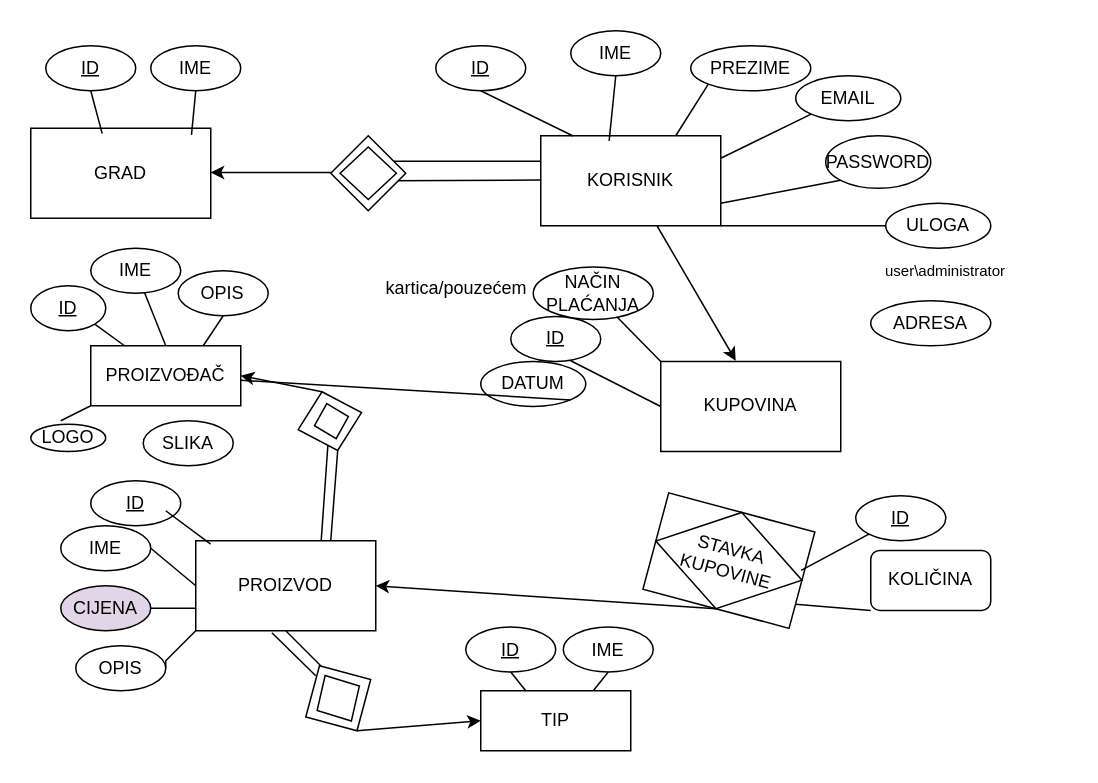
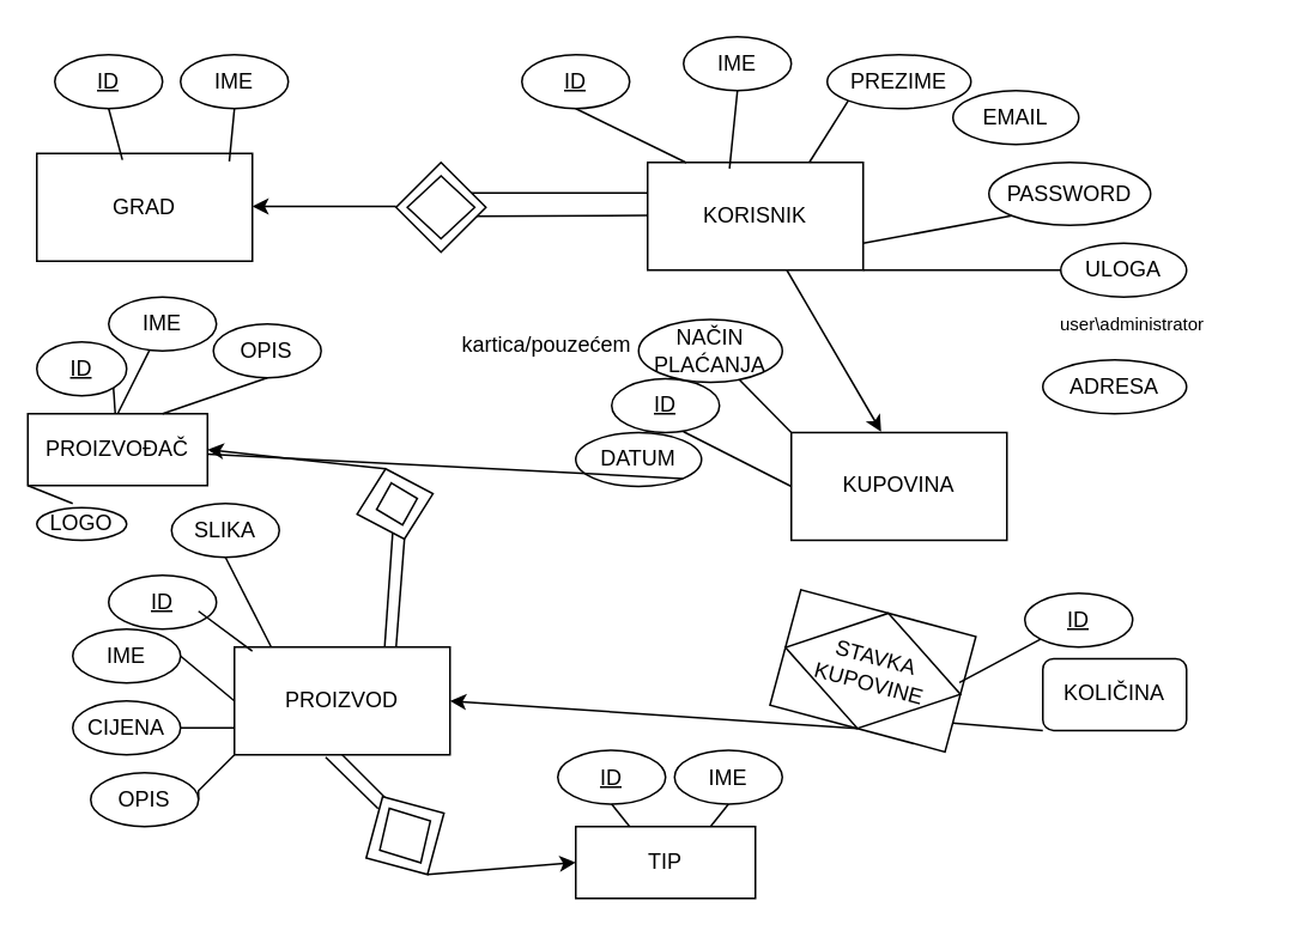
  <mxCell id="0" />
  <mxCell id="1" parent="0" />
  <mxCell id="2" value="KORISNIK" style="rounded=0;whiteSpace=wrap;html=1;" parent="1" vertex="1"><mxGeometry x="360" y="90" width="120" height="60" as="geometry" /></mxCell>
  <mxCell id="3" value="&lt;u&gt;ID&lt;/u&gt;" style="ellipse;whiteSpace=wrap;html=1;" parent="1" vertex="1"><mxGeometry x="290" y="30" width="60" height="30" as="geometry" /></mxCell>
  <mxCell id="4" value="IME" style="ellipse;whiteSpace=wrap;html=1;" parent="1" vertex="1"><mxGeometry x="380" y="20" width="60" height="30" as="geometry" /></mxCell>
  <mxCell id="5" value="PREZIME" style="ellipse;whiteSpace=wrap;html=1;" parent="1" vertex="1"><mxGeometry x="460" y="30" width="80" height="30" as="geometry" /></mxCell>
  <mxCell id="6" value="EMAIL" style="ellipse;whiteSpace=wrap;html=1;" parent="1" vertex="1"><mxGeometry x="530" y="50" width="70" height="30" as="geometry" /></mxCell>
- <mxCell id="7" value="PASSWORD" style="ellipse;whiteSpace=wrap;html=1;" parent="1" vertex="1"><mxGeometry x="550" y="90" width="70" height="35" as="geometry" /></mxCell>
+ <mxCell id="7" value="PASSWORD" style="ellipse;whiteSpace=wrap;html=1;" parent="1" vertex="1"><mxGeometry x="550" y="90" width="90" height="35" as="geometry" /></mxCell>
  <mxCell id="8" value="ULOGA" style="ellipse;whiteSpace=wrap;html=1;" parent="1" vertex="1"><mxGeometry x="590" y="135" width="70" height="30" as="geometry" /></mxCell>
  <mxCell id="9" value="&lt;font style=&quot;font-size: 10px;&quot;&gt;user\administrator&lt;/font&gt;" style="text;html=1;align=center;verticalAlign=middle;whiteSpace=wrap;rounded=0;" parent="1" vertex="1"><mxGeometry x="550" y="165" width="160" height="30" as="geometry" /></mxCell>
  <mxCell id="10" value="" style="endArrow=none;html=1;rounded=0;entryX=0;entryY=1;entryDx=0;entryDy=0;" parent="1" target="5" edge="1"><mxGeometry width="50" height="50" relative="1" as="geometry"><mxPoint x="450" y="90" as="sourcePoint" /><mxPoint x="500" y="40" as="targetPoint" /></mxGeometry></mxCell>
- <mxCell id="11" value="" style="endArrow=none;html=1;rounded=0;entryX=0;entryY=1;entryDx=0;entryDy=0;exitX=1;exitY=0.25;exitDx=0;exitDy=0;" parent="1" source="2" target="6" edge="1"><mxGeometry width="50" height="50" relative="1" as="geometry"><mxPoint x="500" y="100" as="sourcePoint" /><mxPoint x="522" y="66" as="targetPoint" /></mxGeometry></mxCell>
  <mxCell id="12" value="" style="endArrow=none;html=1;rounded=0;entryX=0;entryY=1;entryDx=0;entryDy=0;exitX=1;exitY=0.75;exitDx=0;exitDy=0;" parent="1" source="2" target="7" edge="1"><mxGeometry width="50" height="50" relative="1" as="geometry"><mxPoint x="510" y="150" as="sourcePoint" /><mxPoint x="532" y="116" as="targetPoint" /></mxGeometry></mxCell>
  <mxCell id="13" value="" style="endArrow=none;html=1;rounded=0;entryX=0.5;entryY=1;entryDx=0;entryDy=0;exitX=0.18;exitY=0.003;exitDx=0;exitDy=0;exitPerimeter=0;" parent="1" source="2" target="3" edge="1"><mxGeometry width="50" height="50" relative="1" as="geometry"><mxPoint x="300" y="220" as="sourcePoint" /><mxPoint x="322" y="186" as="targetPoint" /></mxGeometry></mxCell>
  <mxCell id="14" value="" style="endArrow=none;html=1;rounded=0;" parent="1" source="2" edge="1"><mxGeometry width="50" height="50" relative="1" as="geometry"><mxPoint x="330" y="220" as="sourcePoint" /><mxPoint x="360" y="120" as="targetPoint" /></mxGeometry></mxCell>
  <mxCell id="15" value="" style="endArrow=none;html=1;rounded=0;entryX=0.5;entryY=1;entryDx=0;entryDy=0;exitX=0.38;exitY=0.057;exitDx=0;exitDy=0;exitPerimeter=0;" parent="1" source="2" target="4" edge="1"><mxGeometry width="50" height="50" relative="1" as="geometry"><mxPoint x="400" y="80" as="sourcePoint" /><mxPoint x="422" y="46" as="targetPoint" /></mxGeometry></mxCell>
  <mxCell id="16" value="" style="endArrow=none;html=1;rounded=0;entryX=1;entryY=1;entryDx=0;entryDy=0;exitX=0;exitY=0.5;exitDx=0;exitDy=0;" parent="1" source="8" target="2" edge="1"><mxGeometry width="50" height="50" relative="1" as="geometry"><mxPoint x="410" y="250" as="sourcePoint" /><mxPoint x="460" y="200" as="targetPoint" /></mxGeometry></mxCell>
  <mxCell id="17" value="" style="endArrow=none;html=1;rounded=0;" parent="1" edge="1"><mxGeometry width="50" height="50" relative="1" as="geometry"><mxPoint x="260" y="107" as="sourcePoint" /><mxPoint x="360" y="107" as="targetPoint" /></mxGeometry></mxCell>
  <mxCell id="18" value="" style="endArrow=none;html=1;rounded=0;" parent="1" edge="1"><mxGeometry width="50" height="50" relative="1" as="geometry"><mxPoint x="260" y="120" as="sourcePoint" /><mxPoint x="360" y="119.5" as="targetPoint" /></mxGeometry></mxCell>
  <mxCell id="19" value="" style="rhombus;whiteSpace=wrap;html=1;" parent="1" vertex="1"><mxGeometry x="220" y="90" width="50" height="50" as="geometry" /></mxCell>
  <mxCell id="20" value="" style="endArrow=classic;html=1;rounded=0;" parent="1" edge="1"><mxGeometry width="50" height="50" relative="1" as="geometry"><mxPoint x="220" y="114.5" as="sourcePoint" /><mxPoint x="140" y="114.5" as="targetPoint" /></mxGeometry></mxCell>
  <mxCell id="21" value="GRAD" style="rounded=0;whiteSpace=wrap;html=1;" parent="1" vertex="1"><mxGeometry x="20" y="85" width="120" height="60" as="geometry" /></mxCell>
  <mxCell id="22" value="" style="rhombus;whiteSpace=wrap;html=1;rotation=0;" parent="1" vertex="1"><mxGeometry x="226.25" y="97.5" width="37.5" height="35" as="geometry" /></mxCell>
  <mxCell id="23" value="&lt;u&gt;ID&lt;/u&gt;" style="ellipse;whiteSpace=wrap;html=1;" parent="1" vertex="1"><mxGeometry x="30" y="30" width="60" height="30" as="geometry" /></mxCell>
  <mxCell id="24" value="IME" style="ellipse;whiteSpace=wrap;html=1;" parent="1" vertex="1"><mxGeometry x="100" y="30" width="60" height="30" as="geometry" /></mxCell>
  <mxCell id="25" value="" style="endArrow=none;html=1;rounded=0;entryX=0.5;entryY=1;entryDx=0;entryDy=0;exitX=0.397;exitY=0.06;exitDx=0;exitDy=0;exitPerimeter=0;" parent="1" source="21" target="23" edge="1"><mxGeometry width="50" height="50" relative="1" as="geometry"><mxPoint x="70" y="80" as="sourcePoint" /><mxPoint x="8" y="50" as="targetPoint" /></mxGeometry></mxCell>
  <mxCell id="26" value="" style="endArrow=none;html=1;rounded=0;entryX=0.5;entryY=1;entryDx=0;entryDy=0;exitX=0.893;exitY=0.073;exitDx=0;exitDy=0;exitPerimeter=0;" parent="1" source="21" target="24" edge="1"><mxGeometry width="50" height="50" relative="1" as="geometry"><mxPoint x="110" y="50" as="sourcePoint" /><mxPoint x="48" y="20" as="targetPoint" /></mxGeometry></mxCell>
  <mxCell id="27" value="ADRESA" style="ellipse;whiteSpace=wrap;html=1;" parent="1" vertex="1"><mxGeometry x="580" y="200" width="80" height="30" as="geometry" /></mxCell>
  <mxCell id="28" value="PROIZVOD" style="rounded=0;whiteSpace=wrap;html=1;" parent="1" vertex="1"><mxGeometry x="130" y="360" width="120" height="60" as="geometry" /></mxCell>
  <mxCell id="29" value="&lt;u&gt;ID&lt;/u&gt;" style="ellipse;whiteSpace=wrap;html=1;" parent="1" vertex="1"><mxGeometry x="60" y="320" width="60" height="30" as="geometry" /></mxCell>
  <mxCell id="30" value="IME" style="ellipse;whiteSpace=wrap;html=1;" parent="1" vertex="1"><mxGeometry x="40" y="350" width="60" height="30" as="geometry" /></mxCell>
- <mxCell id="31" value="CIJENA" style="ellipse;whiteSpace=wrap;html=1;fillColor=#e1d5e7;" parent="1" vertex="1"><mxGeometry x="40" y="390" width="60" height="30" as="geometry" /></mxCell>
+ <mxCell id="31" value="CIJENA" style="ellipse;whiteSpace=wrap;html=1;" parent="1" vertex="1"><mxGeometry x="40" y="390" width="60" height="30" as="geometry" /></mxCell>
  <mxCell id="32" value="SLIKA" style="ellipse;whiteSpace=wrap;html=1;" parent="1" vertex="1"><mxGeometry x="95" y="280" width="60" height="30" as="geometry" /></mxCell>
  <mxCell id="33" value="OPIS" style="ellipse;whiteSpace=wrap;html=1;" parent="1" vertex="1"><mxGeometry x="50" y="430" width="60" height="30" as="geometry" /></mxCell>
  <mxCell id="34" value="" style="endArrow=none;html=1;rounded=0;entryX=0.5;entryY=1;entryDx=0;entryDy=0;exitX=0.083;exitY=0.037;exitDx=0;exitDy=0;exitPerimeter=0;" parent="1" source="28" edge="1"><mxGeometry width="50" height="50" relative="1" as="geometry"><mxPoint x="172" y="370" as="sourcePoint" /><mxPoint x="110" y="340" as="targetPoint" /></mxGeometry></mxCell>
  <mxCell id="35" value="" style="endArrow=none;html=1;rounded=0;entryX=1;entryY=0.5;entryDx=0;entryDy=0;" parent="1" target="33" edge="1"><mxGeometry width="50" height="50" relative="1" as="geometry"><mxPoint x="130" y="420" as="sourcePoint" /><mxPoint x="160" y="340" as="targetPoint" /><Array as="points"><mxPoint x="110" y="440" /></Array></mxGeometry></mxCell>
+ <mxCell id="36" value="" style="endArrow=none;html=1;rounded=0;entryX=0.5;entryY=1;entryDx=0;entryDy=0;exitX=0.17;exitY=-0.003;exitDx=0;exitDy=0;exitPerimeter=0;" parent="1" source="28" target="32" edge="1"><mxGeometry width="50" height="50" relative="1" as="geometry"><mxPoint x="140" y="360" as="sourcePoint" /><mxPoint x="140" y="340" as="targetPoint" /></mxGeometry></mxCell>
  <mxCell id="37" value="" style="endArrow=none;html=1;rounded=0;entryX=1;entryY=0.5;entryDx=0;entryDy=0;exitX=0;exitY=0.5;exitDx=0;exitDy=0;" parent="1" source="28" target="30" edge="1"><mxGeometry width="50" height="50" relative="1" as="geometry"><mxPoint x="120" y="370" as="sourcePoint" /><mxPoint x="90" y="348" as="targetPoint" /></mxGeometry></mxCell>
  <mxCell id="38" value="" style="endArrow=none;html=1;rounded=0;exitX=0;exitY=0.75;exitDx=0;exitDy=0;" parent="1" source="28" edge="1"><mxGeometry width="50" height="50" relative="1" as="geometry"><mxPoint x="120" y="430" as="sourcePoint" /><mxPoint x="100" y="405" as="targetPoint" /></mxGeometry></mxCell>
  <mxCell id="39" value="" style="endArrow=none;html=1;rounded=0;exitX=0.5;exitY=1;exitDx=0;exitDy=0;" parent="1" source="28" edge="1"><mxGeometry width="50" height="50" relative="1" as="geometry"><mxPoint x="180" y="460" as="sourcePoint" /><mxPoint x="220" y="450" as="targetPoint" /></mxGeometry></mxCell>
  <mxCell id="40" value="" style="endArrow=none;html=1;rounded=0;exitX=0.423;exitY=1.023;exitDx=0;exitDy=0;exitPerimeter=0;" parent="1" source="28" edge="1"><mxGeometry width="50" height="50" relative="1" as="geometry"><mxPoint x="190" y="450" as="sourcePoint" /><mxPoint x="210" y="450" as="targetPoint" /></mxGeometry></mxCell>
  <mxCell id="41" value="" style="rhombus;whiteSpace=wrap;html=1;rotation=-30;" parent="1" vertex="1"><mxGeometry x="200" y="440" width="50" height="50" as="geometry" /></mxCell>
  <mxCell id="42" value="" style="rhombus;whiteSpace=wrap;html=1;rotation=-30;" parent="1" vertex="1"><mxGeometry x="208.75" y="447.5" width="32.5" height="35" as="geometry" /></mxCell>
  <mxCell id="43" value="" style="endArrow=classic;html=1;rounded=0;exitX=0.5;exitY=1;exitDx=0;exitDy=0;entryX=0;entryY=0.5;entryDx=0;entryDy=0;" parent="1" source="41" target="44" edge="1"><mxGeometry width="50" height="50" relative="1" as="geometry"><mxPoint x="290" y="480" as="sourcePoint" /><mxPoint x="160" y="490" as="targetPoint" /></mxGeometry></mxCell>
  <mxCell id="44" value="TIP" style="rounded=0;whiteSpace=wrap;html=1;" parent="1" vertex="1"><mxGeometry x="320" y="460" width="100" height="40" as="geometry" /></mxCell>
  <mxCell id="45" value="&lt;u&gt;ID&lt;/u&gt;" style="ellipse;whiteSpace=wrap;html=1;" parent="1" vertex="1"><mxGeometry x="310" y="417.5" width="60" height="30" as="geometry" /></mxCell>
  <mxCell id="46" value="IME" style="ellipse;whiteSpace=wrap;html=1;" parent="1" vertex="1"><mxGeometry x="375" y="417.5" width="60" height="30" as="geometry" /></mxCell>
  <mxCell id="47" value="" style="endArrow=none;html=1;rounded=0;entryX=0.5;entryY=1;entryDx=0;entryDy=0;" parent="1" target="45" edge="1"><mxGeometry width="50" height="50" relative="1" as="geometry"><mxPoint x="350" y="460" as="sourcePoint" /><mxPoint x="400" y="410" as="targetPoint" /><Array as="points" /></mxGeometry></mxCell>
  <mxCell id="48" value="" style="endArrow=none;html=1;rounded=0;entryX=0.5;entryY=1;entryDx=0;entryDy=0;exitX=0.75;exitY=0;exitDx=0;exitDy=0;" parent="1" source="44" target="46" edge="1"><mxGeometry width="50" height="50" relative="1" as="geometry"><mxPoint x="500" y="440" as="sourcePoint" /><mxPoint x="490" y="428" as="targetPoint" /><Array as="points" /></mxGeometry></mxCell>
  <mxCell id="49" value="" style="rhombus;whiteSpace=wrap;html=1;rotation=-15;" parent="1" vertex="1"><mxGeometry x="197.54" y="260" width="43.71" height="40.49" as="geometry" /></mxCell>
  <mxCell id="50" value="" style="endArrow=none;html=1;rounded=0;exitX=0.697;exitY=-0.003;exitDx=0;exitDy=0;exitPerimeter=0;entryX=0.372;entryY=0.887;entryDx=0;entryDy=0;entryPerimeter=0;" parent="1" source="28" target="49" edge="1"><mxGeometry width="50" height="50" relative="1" as="geometry"><mxPoint x="220" y="370" as="sourcePoint" /><mxPoint x="190" y="300" as="targetPoint" /></mxGeometry></mxCell>
  <mxCell id="51" value="" style="endArrow=none;html=1;rounded=0;entryX=0.5;entryY=1;entryDx=0;entryDy=0;exitX=0.75;exitY=0;exitDx=0;exitDy=0;" parent="1" source="28" target="49" edge="1"><mxGeometry width="50" height="50" relative="1" as="geometry"><mxPoint x="210" y="361" as="sourcePoint" /><mxPoint x="207" y="300" as="targetPoint" /></mxGeometry></mxCell>
  <mxCell id="52" value="" style="rhombus;whiteSpace=wrap;html=1;rotation=-15;" parent="1" vertex="1"><mxGeometry x="208.75" y="268.13" width="23.43" height="24.22" as="geometry" /></mxCell>
  <mxCell id="53" value="" style="endArrow=classic;html=1;rounded=0;exitX=0.5;exitY=0;exitDx=0;exitDy=0;entryX=1;entryY=0.5;entryDx=0;entryDy=0;" parent="1" source="49" target="54" edge="1"><mxGeometry width="50" height="50" relative="1" as="geometry"><mxPoint x="330" y="290" as="sourcePoint" /><mxPoint x="160" y="250" as="targetPoint" /></mxGeometry></mxCell>
- <mxCell id="54" value="PROIZVOĐAČ" style="rounded=0;whiteSpace=wrap;html=1;" parent="1" vertex="1"><mxGeometry x="60" y="230" width="100" height="40" as="geometry" /></mxCell>
+ <mxCell id="54" value="PROIZVOĐAČ" style="rounded=0;whiteSpace=wrap;html=1;" parent="1" vertex="1"><mxGeometry x="15" y="230" width="100" height="40" as="geometry" /></mxCell>
  <mxCell id="55" value="&lt;u&gt;ID&lt;/u&gt;" style="ellipse;whiteSpace=wrap;html=1;" parent="1" vertex="1"><mxGeometry x="20" y="190" width="50" height="30" as="geometry" /></mxCell>
  <mxCell id="56" value="IME" style="ellipse;whiteSpace=wrap;html=1;" parent="1" vertex="1"><mxGeometry x="60" y="165" width="60" height="30" as="geometry" /></mxCell>
  <mxCell id="57" value="OPIS" style="ellipse;whiteSpace=wrap;html=1;" parent="1" vertex="1"><mxGeometry x="118.29" y="180" width="60" height="30" as="geometry" /></mxCell>
  <mxCell id="58" value="LOGO" style="ellipse;whiteSpace=wrap;html=1;" parent="1" vertex="1"><mxGeometry x="20" y="282.35" width="50" height="18.14" as="geometry" /></mxCell>
  <mxCell id="59" value="" style="endArrow=none;html=1;rounded=0;exitX=0;exitY=1;exitDx=0;exitDy=0;" parent="1" source="54" edge="1"><mxGeometry width="50" height="50" relative="1" as="geometry"><mxPoint x="50" y="270" as="sourcePoint" /><mxPoint x="40" y="280" as="targetPoint" /></mxGeometry></mxCell>
  <mxCell id="60" value="" style="endArrow=none;html=1;rounded=0;entryX=1;entryY=1;entryDx=0;entryDy=0;" parent="1" source="54" target="55" edge="1"><mxGeometry width="50" height="50" relative="1" as="geometry"><mxPoint x="90" y="220" as="sourcePoint" /><mxPoint x="60" y="180" as="targetPoint" /></mxGeometry></mxCell>
  <mxCell id="61" value="" style="endArrow=none;html=1;rounded=0;exitX=0.5;exitY=0;exitDx=0;exitDy=0;" parent="1" source="54" target="56" edge="1"><mxGeometry width="50" height="50" relative="1" as="geometry"><mxPoint x="90" y="210" as="sourcePoint" /><mxPoint x="90" y="200" as="targetPoint" /></mxGeometry></mxCell>
  <mxCell id="62" value="" style="endArrow=none;html=1;rounded=0;exitX=0.75;exitY=0;exitDx=0;exitDy=0;entryX=0.5;entryY=1;entryDx=0;entryDy=0;" parent="1" source="54" target="57" edge="1"><mxGeometry width="50" height="50" relative="1" as="geometry"><mxPoint x="190" y="220" as="sourcePoint" /><mxPoint x="176" y="185" as="targetPoint" /></mxGeometry></mxCell>
  <mxCell id="63" value="&lt;u&gt;ID&lt;/u&gt;" style="ellipse;whiteSpace=wrap;html=1;" parent="1" vertex="1"><mxGeometry x="340" y="210.49" width="60" height="30" as="geometry" /></mxCell>
  <mxCell id="64" value="DATUM" style="ellipse;whiteSpace=wrap;html=1;" parent="1" vertex="1"><mxGeometry x="320" y="240.49" width="70" height="30" as="geometry" /></mxCell>
  <mxCell id="65" value="" style="endArrow=none;html=1;rounded=0;entryX=0;entryY=0.5;entryDx=0;entryDy=0;" parent="1" target="68" edge="1"><mxGeometry width="50" height="50" relative="1" as="geometry"><mxPoint x="380" y="240" as="sourcePoint" /><mxPoint x="567.321" y="307.679" as="targetPoint" /></mxGeometry></mxCell>
  <mxCell id="66" value="" style="endArrow=none;html=1;rounded=0;exitX=1;exitY=1;exitDx=0;exitDy=0;" parent="1" source="64" target="54" edge="1"><mxGeometry width="50" height="50" relative="1" as="geometry"><mxPoint x="590" y="330" as="sourcePoint" /><mxPoint x="574.641" y="335" as="targetPoint" /></mxGeometry></mxCell>
  <mxCell id="67" value="" style="endArrow=classic;html=1;rounded=0;" parent="1" source="2" edge="1"><mxGeometry width="50" height="50" relative="1" as="geometry"><mxPoint x="400" y="220" as="sourcePoint" /><mxPoint x="490" y="240" as="targetPoint" /></mxGeometry></mxCell>
  <mxCell id="68" value="KUPOVINA" style="rounded=0;whiteSpace=wrap;html=1;" parent="1" vertex="1"><mxGeometry x="440" y="240.49" width="120" height="60" as="geometry" /></mxCell>
  <mxCell id="69" value="NAČIN PLAĆANJA" style="ellipse;whiteSpace=wrap;html=1;" parent="1" vertex="1"><mxGeometry x="355" y="177.5" width="80" height="35" as="geometry" /></mxCell>
  <mxCell id="70" value="" style="endArrow=none;html=1;rounded=0;entryX=0;entryY=0;entryDx=0;entryDy=0;" parent="1" source="69" target="68" edge="1"><mxGeometry width="50" height="50" relative="1" as="geometry"><mxPoint x="430" y="220" as="sourcePoint" /><mxPoint x="490" y="250" as="targetPoint" /></mxGeometry></mxCell>
  <mxCell id="71" value="kartica/pouzećem" style="text;whiteSpace=wrap;html=1;" parent="1" vertex="1"><mxGeometry x="255" y="177.5" width="130" height="40" as="geometry" /></mxCell>
  <mxCell id="72" value="STAVKA KUPOVINE" style="shape=associativeEntity;whiteSpace=wrap;html=1;align=center;rotation=15;" parent="1" vertex="1"><mxGeometry x="435" y="340" width="100.85" height="66.47" as="geometry" /></mxCell>
  <mxCell id="73" value="" style="endArrow=classic;html=1;rounded=0;entryX=1;entryY=0.5;entryDx=0;entryDy=0;exitX=0.5;exitY=1;exitDx=0;exitDy=0;" parent="1" source="72" target="28" edge="1"><mxGeometry width="50" height="50" relative="1" as="geometry"><mxPoint x="480" y="410" as="sourcePoint" /><mxPoint x="450" y="250" as="targetPoint" /></mxGeometry></mxCell>
  <mxCell id="74" value="&lt;u&gt;ID&lt;/u&gt;" style="ellipse;whiteSpace=wrap;html=1;" parent="1" vertex="1"><mxGeometry x="570" y="330" width="60" height="30" as="geometry" /></mxCell>
  <mxCell id="75" value="KOLIČINA" style="whiteSpace=wrap;html=1;rounded=1;" parent="1" vertex="1"><mxGeometry x="580" y="366.47" width="80" height="40" as="geometry" /></mxCell>
  <mxCell id="76" value="" style="endArrow=none;html=1;rounded=0;entryX=0;entryY=1;entryDx=0;entryDy=0;exitX=0.978;exitY=0.408;exitDx=0;exitDy=0;exitPerimeter=0;" parent="1" source="72" target="74" edge="1"><mxGeometry width="50" height="50" relative="1" as="geometry"><mxPoint x="570" y="360" as="sourcePoint" /><mxPoint x="631" y="371" as="targetPoint" /></mxGeometry></mxCell>
  <mxCell id="77" value="" style="endArrow=none;html=1;rounded=0;entryX=0;entryY=1;entryDx=0;entryDy=0;exitX=1;exitY=0.75;exitDx=0;exitDy=0;" parent="1" source="72" target="75" edge="1"><mxGeometry width="50" height="50" relative="1" as="geometry"><mxPoint x="560" y="410" as="sourcePoint" /><mxPoint x="605" y="386" as="targetPoint" /></mxGeometry></mxCell>
